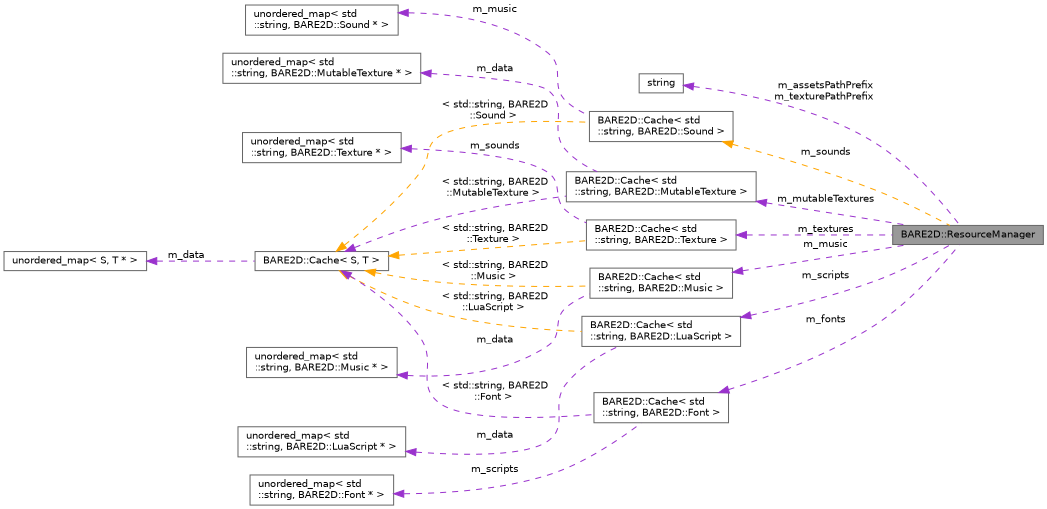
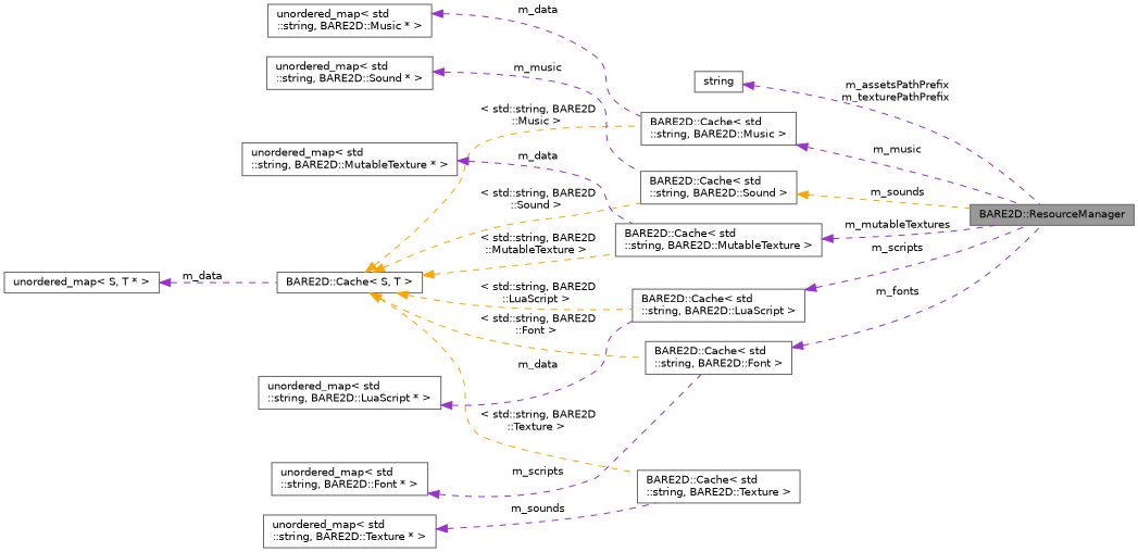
  digraph {
    rankdir=LR
    node [color=gray40 fillcolor=white fontname=Helvetica fontsize=10 shape=box style=filled]
    edge [color=darkorchid3 dir=back fontname=Helvetica fontsize=10 labelfontname=Helvetica labelfontsize=10 style=dashed]
    n1 [fillcolor=grey60 fontcolor=black height=0.2 label="BARE2D::ResourceManager" width=0.4]
    n2 [height=0.2 label=string width=0.4]
    n3 [height=0.2 label="BARE2D::Cache\< std\l::string, BARE2D::Texture \>" width=0.4]
    n4 [height=0.2 label="unordered_map\< std\l::string, BARE2D::Texture * \>" width=0.4]
    n5 [height=0.2 label="BARE2D::Cache\< S, T \>" width=0.4]
    n6 [height=0.2 label="BARE2D::Cache\< std\l::string, BARE2D::MutableTexture \>" width=0.4]
    n7 [height=0.2 label="BARE2D::Cache\< std\l::string, BARE2D::Sound \>" width=0.4]
    n8 [height=0.2 label="BARE2D::Cache\< std\l::string, BARE2D::Music \>" width=0.4]
    n9 [height=0.2 label="BARE2D::Cache\< std\l::string, BARE2D::LuaScript \>" width=0.4]
    n10 [height=0.2 label="BARE2D::Cache\< std\l::string, BARE2D::Font \>" width=0.4]
    n11 [height=0.2 label="unordered_map\< S, T * \>" width=0.4]
    n12 [height=0.2 label="unordered_map\< std\l::string, BARE2D::MutableTexture * \>" width=0.4]
    n13 [height=0.2 label="unordered_map\< std\l::string, BARE2D::Sound * \>" width=0.4]
    n14 [height=0.2 label="unordered_map\< std\l::string, BARE2D::Music * \>" width=0.4]
    n15 [height=0.2 label="unordered_map\< std\l::string, BARE2D::LuaScript * \>" width=0.4]
    n16 [height=0.2 label="unordered_map\< std\l::string, BARE2D::Font * \>" width=0.4]
    n2 -> n1 [label=" m_assetsPathPrefix\nm_texturePathPrefix"]
-   n3 -> n1 [label=" m_textures"]
    n4 -> n3 [label=" m_sounds"]
    n5 -> n3 [color=orange label=" \< std::string, BARE2D\l::Texture \>"]
-   n5 -> n6 [label=" \< std::string, BARE2D\l::MutableTexture \>"]
+   n5 -> n6 [color=orange label=" \< std::string, BARE2D\l::MutableTexture \>"]
    n5 -> n7 [color=orange label=" \< std::string, BARE2D\l::Sound \>"]
    n5 -> n8 [color=orange label=" \< std::string, BARE2D\l::Music \>"]
    n5 -> n9 [color=orange label=" \< std::string, BARE2D\l::LuaScript \>"]
-   n5 -> n10 [label=" \< std::string, BARE2D\l::Font \>"]
+   n5 -> n10 [color=orange label=" \< std::string, BARE2D\l::Font \>"]
    n6 -> n1 [label=" m_mutableTextures"]
    n7 -> n1 [color=orange label=" m_sounds"]
    n8 -> n1 [label=" m_music"]
    n9 -> n1 [label=" m_scripts"]
    n10 -> n1 [label=" m_fonts"]
    n11 -> n5 [label=" m_data"]
    n12 -> n6 [label=" m_data"]
    n13 -> n7 [label=" m_music"]
    n14 -> n8 [label=" m_data"]
    n15 -> n9 [label=" m_data"]
    n16 -> n10 [label=" m_scripts"]
  }
